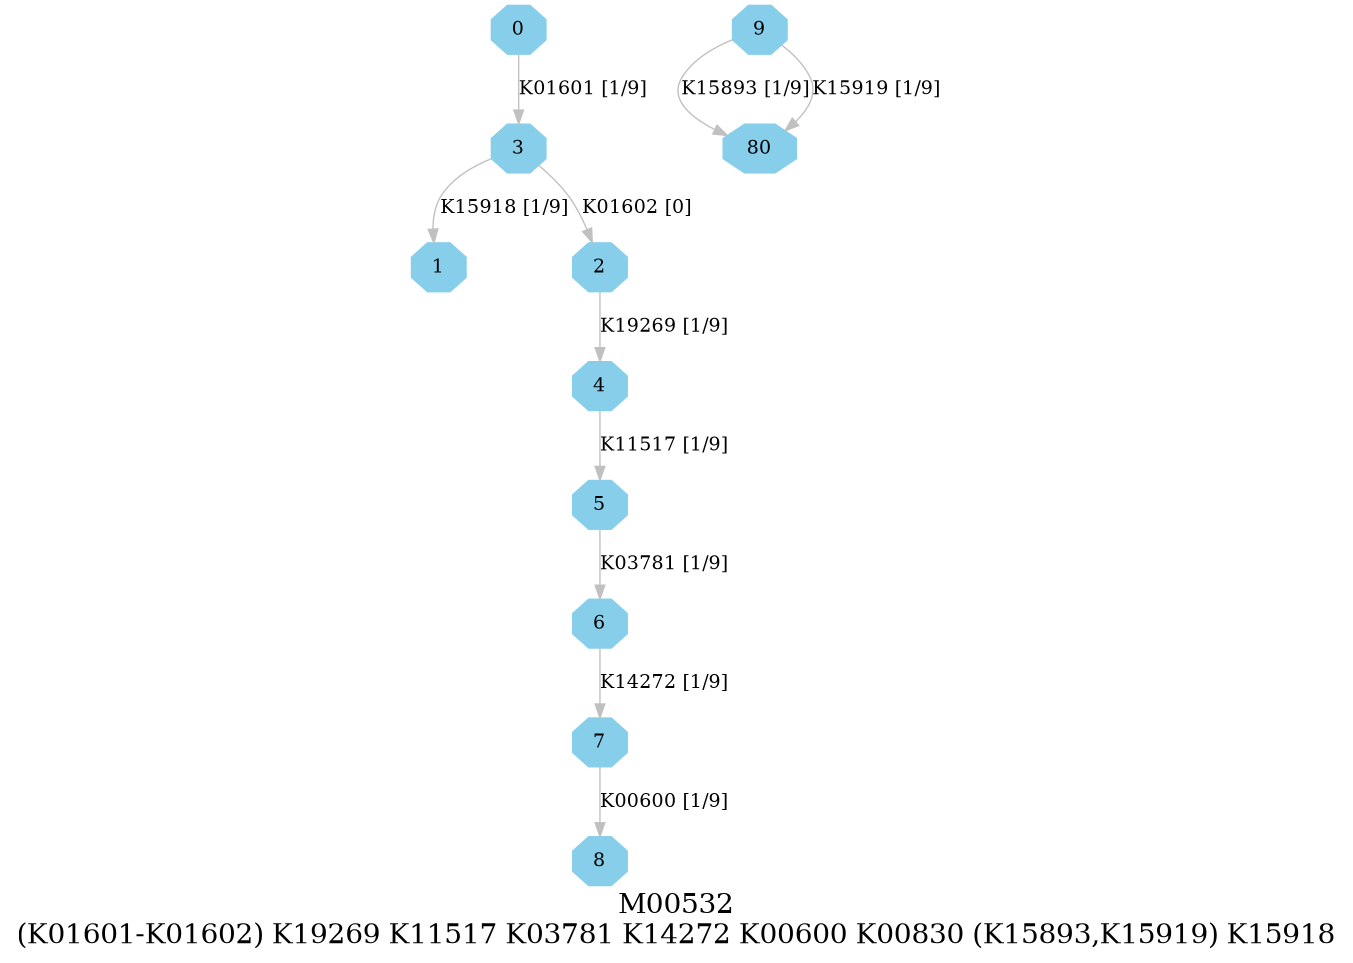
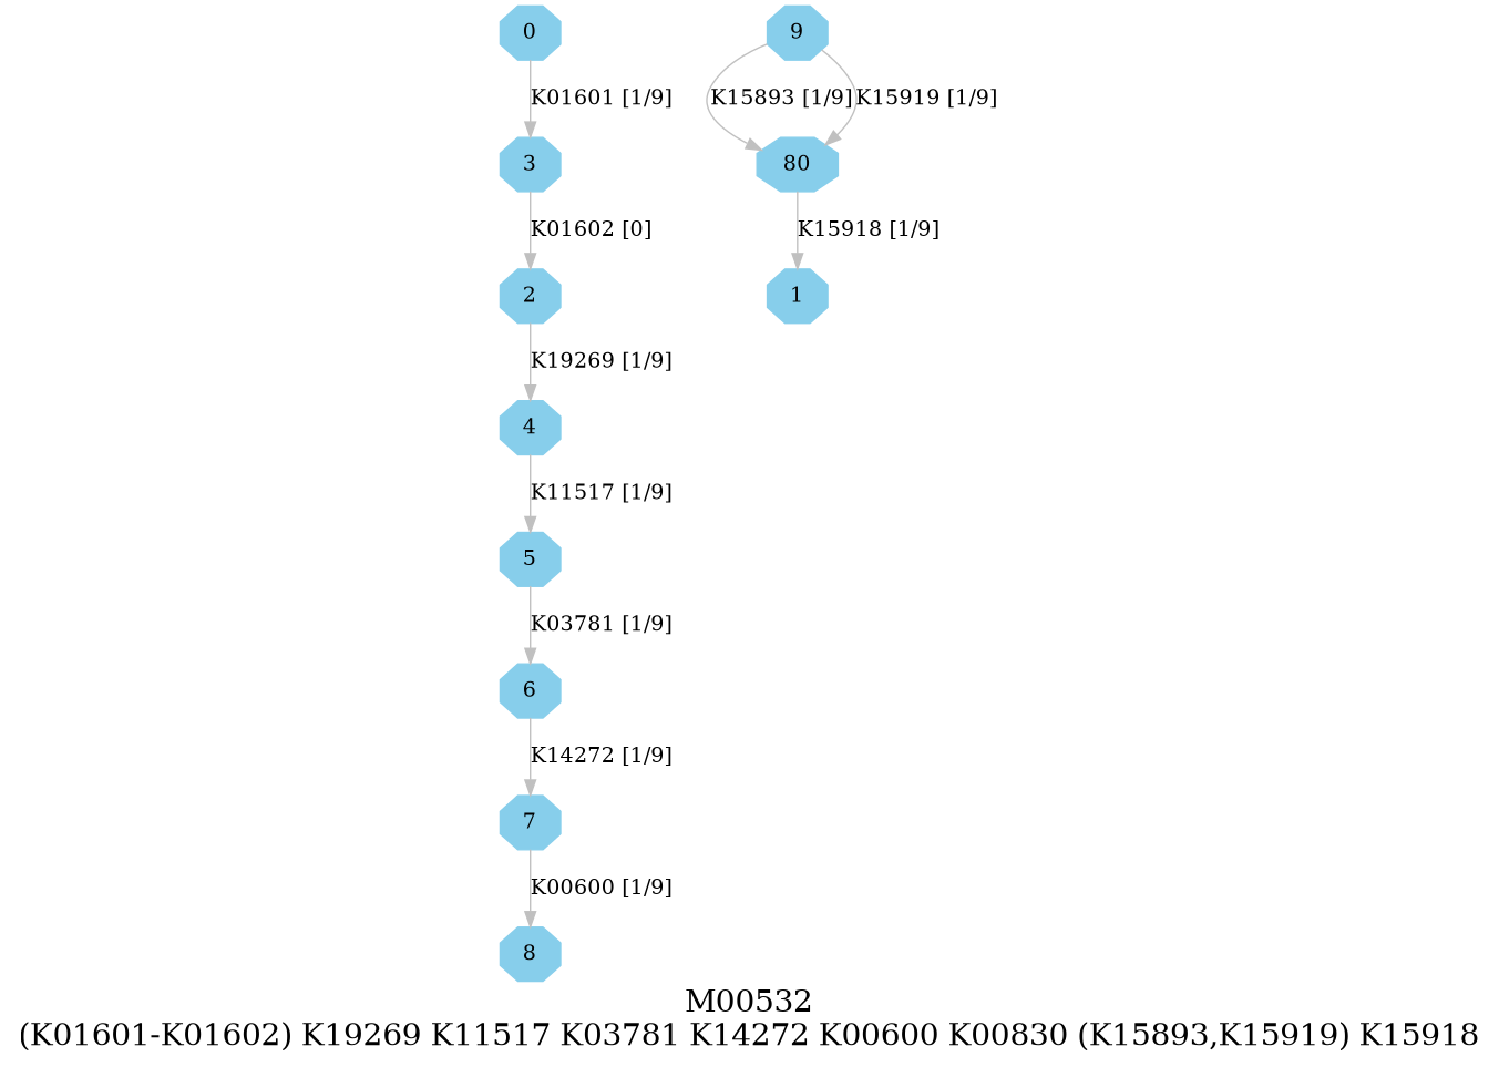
  digraph {
    fontsize=20
    label="M00532\n(K01601-K01602) K19269 K11517 K03781 K14272 K00600 K00830 (K15893,K15919) K15918"
    node [color=skyblue shape=octagon style=filled]
    edge [color=grey]
    0 [height=.3 width=.3]
    1 [height=.3 width=.3]
    2 [height=.3 width=.3]
    3 [height=.3 width=.3]
    4 [height=.3 width=.3]
    5 [height=.3 width=.3]
    6 [height=.3 width=.3]
    7 [height=.3 width=.3]
    8 [height=.3 width=.3]
    9 [height=.3 width=.3]
    n11 [height=.3 label=80 width=.3]
    subgraph sub_1 {
      0
      1
      2
      3
      4
      5
      6
      7
      8
      9
      n11
    }
    0 -> 3 [label="K01601 [1/9]"]
    2 -> 4 [label="K19269 [1/9]"]
    3 -> 2 [label="K01602 [0]"]
    4 -> 5 [label="K11517 [1/9]"]
    5 -> 6 [label="K03781 [1/9]"]
    6 -> 7 [label="K14272 [1/9]"]
    7 -> 8 [label="K00600 [1/9]"]
    9 -> n11 [label="K15893 [1/9]"]
    9 -> n11 [label="K15919 [1/9]"]
-   3 -> 1 [label="K15918 [1/9]"]
+   n11 -> 1 [label="K15918 [1/9]"]
  }
